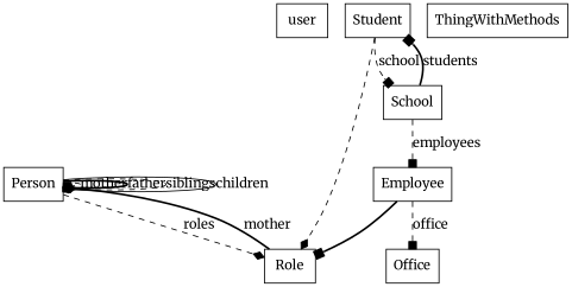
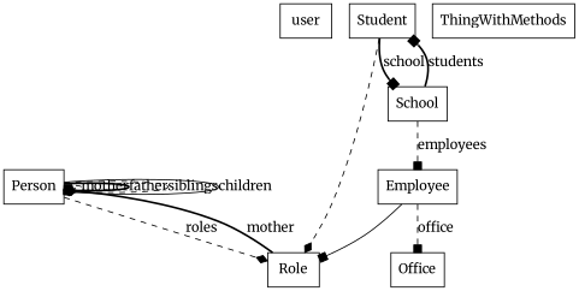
  digraph {
    fontname=Merriweather
    node [color=black fontname=Merriweather shape=box]
    edge [arrowhead=box dir=forward fontname=Merriweather style=dashed]
    user
    Person
    Student
    Role
    Employee
    School
    Office
    ThingWithMethods
    subgraph sub_1 {
      user
      Person
      Student
      Role
      Employee
      School
      Office
      ThingWithMethods
    }
    subgraph sub_2 {
      Person
      Student
      Role
      Employee
      School
      Office
    }
    Person -> Person [label=mother]
    Person -> Person [arrowhead=diamond label=father style=bold]
    Person -> Person [label=siblings]
    Person -> Person [arrowhead=diamond label=children style=solid]
    Person -> Role [arrowhead=diamond label=roles]
    Student -> Role [arrowhead=diamond]
-   Student -> School [label=school]
+   Student -> School [label=school style=bold]
    Role -> Person [label=mother style=bold]
-   Employee -> Role [style=bold]
+   Employee -> Role [style=solid]
    Employee -> Office [label=office]
    School -> Student [label=students style=bold]
    School -> Employee [label=employees]
  }
